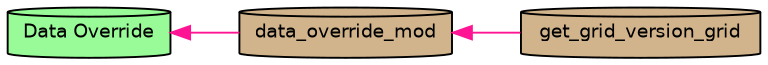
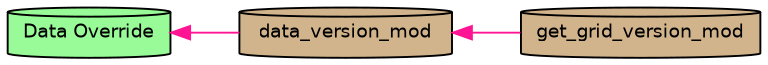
  digraph {
    rankdir=LR
    node [color=black fillcolor=tan fontname=Helvetica fontsize=10 shape=cylinder style=filled]
    edge [color=deeppink dir=back fontname=Helvetica fontsize=10 labelfontname=Helvetica labelfontsize=10 shape=plaintext style=solid]
-   n1 [height=0.2 label=data_override_mod width=0.4]
-   n2 [height=0.2 label=get_grid_version_grid width=0.4]
+   n1 [height=0.2 label=data_version_mod width=0.4]
+   n2 [height=0.2 label=get_grid_version_mod width=0.4]
    n3 [fillcolor=palegreen fontcolor=black height=0.2 label="Data Override" width=0.4]
    n1 -> n2
    n3 -> n1
  }
